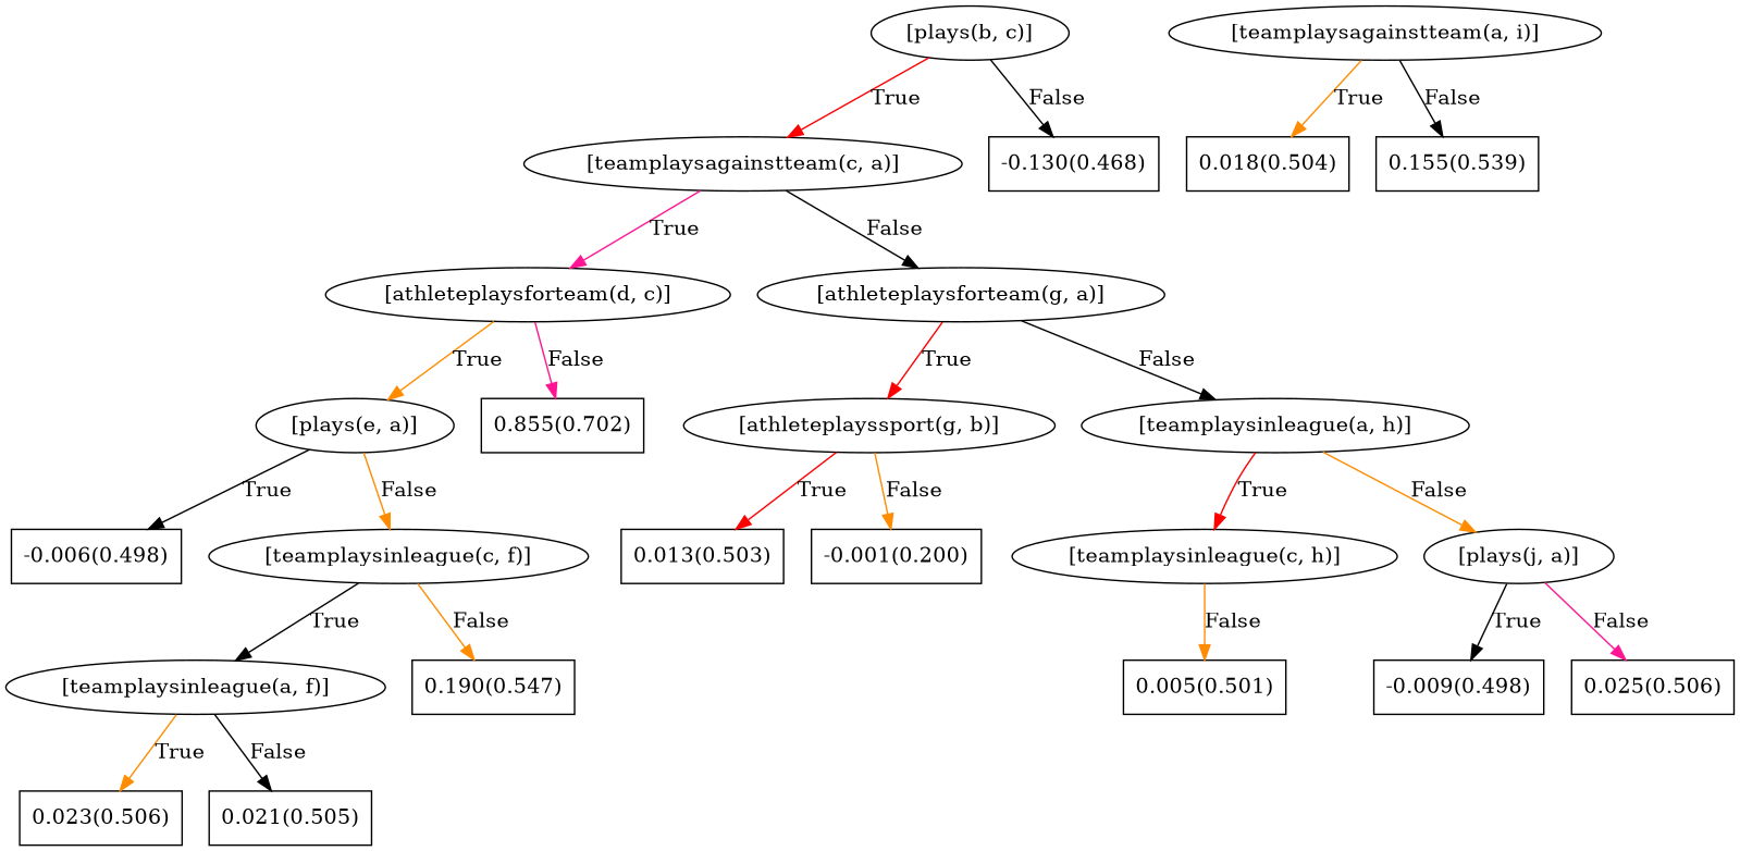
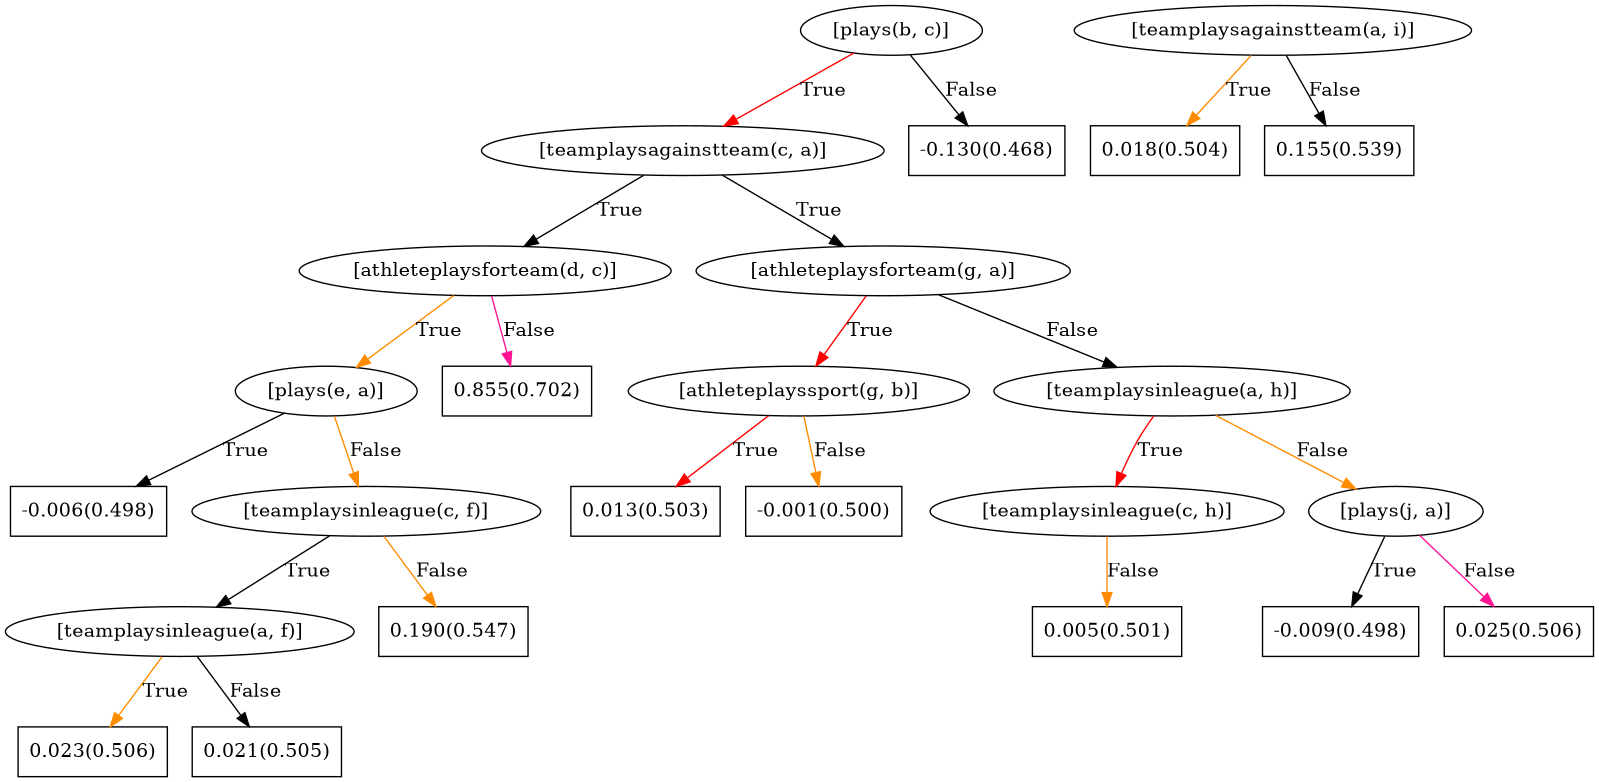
  digraph {
    node [shape=box]
    edge [color=black]
    n1 [label="[plays(b, c)]" shape=""]
    n2 [label="[teamplaysagainstteam(c, a)]" shape=""]
    n3 [label="-0.130(0.468)"]
    n4 [label="[athleteplaysforteam(d, c)]" shape=""]
    n5 [label="[athleteplaysforteam(g, a)]" shape=""]
    n6 [label="[plays(e, a)]" shape=""]
    n7 [label="0.855(0.702)"]
    n8 [label="[athleteplayssport(g, b)]" shape=""]
    n9 [label="[teamplaysinleague(a, h)]" shape=""]
    n10 [label="-0.006(0.498)"]
    n11 [label="[teamplaysinleague(c, f)]" shape=""]
    n12 [label="0.013(0.503)"]
-   n13 [label="-0.001(0.200)"]
+   n13 [label="-0.001(0.500)"]
    n14 [label="[teamplaysinleague(c, h)]" shape=""]
    n15 [label="[plays(j, a)]" shape=""]
    n16 [label="[teamplaysinleague(a, f)]" shape=""]
    n17 [label="0.190(0.547)"]
    n18 [label="0.023(0.506)"]
    n19 [label="0.021(0.505)"]
    n20 [label="0.005(0.501)"]
    n21 [label="-0.009(0.498)"]
    n22 [label="0.025(0.506)"]
    n23 [label="[teamplaysagainstteam(a, i)]" shape=""]
    n24 [label="0.018(0.504)"]
    n25 [label="0.155(0.539)"]
    n1 -> n2 [color=red label=True]
    n1 -> n3 [label=False]
-   n2 -> n4 [color=deeppink label=True]
-   n2 -> n5 [label=False]
+   n2 -> n4 [label=True]
+   n2 -> n5 [label=True]
    n4 -> n6 [color=darkorange label=True]
    n4 -> n7 [color=deeppink label=False]
    n5 -> n8 [color=red label=True]
    n5 -> n9 [label=False]
    n6 -> n10 [label=True]
    n6 -> n11 [color=darkorange label=False]
    n8 -> n12 [color=red label=True]
    n8 -> n13 [color=darkorange label=False]
    n9 -> n14 [color=red label=True]
    n9 -> n15 [color=darkorange label=False]
    n11 -> n16 [label=True]
    n11 -> n17 [color=darkorange label=False]
    n14 -> n20 [color=darkorange label=False]
    n15 -> n21 [label=True]
    n15 -> n22 [color=deeppink label=False]
    n16 -> n18 [color=darkorange label=True]
    n16 -> n19 [label=False]
    n23 -> n24 [color=darkorange label=True]
    n23 -> n25 [label=False]
  }
